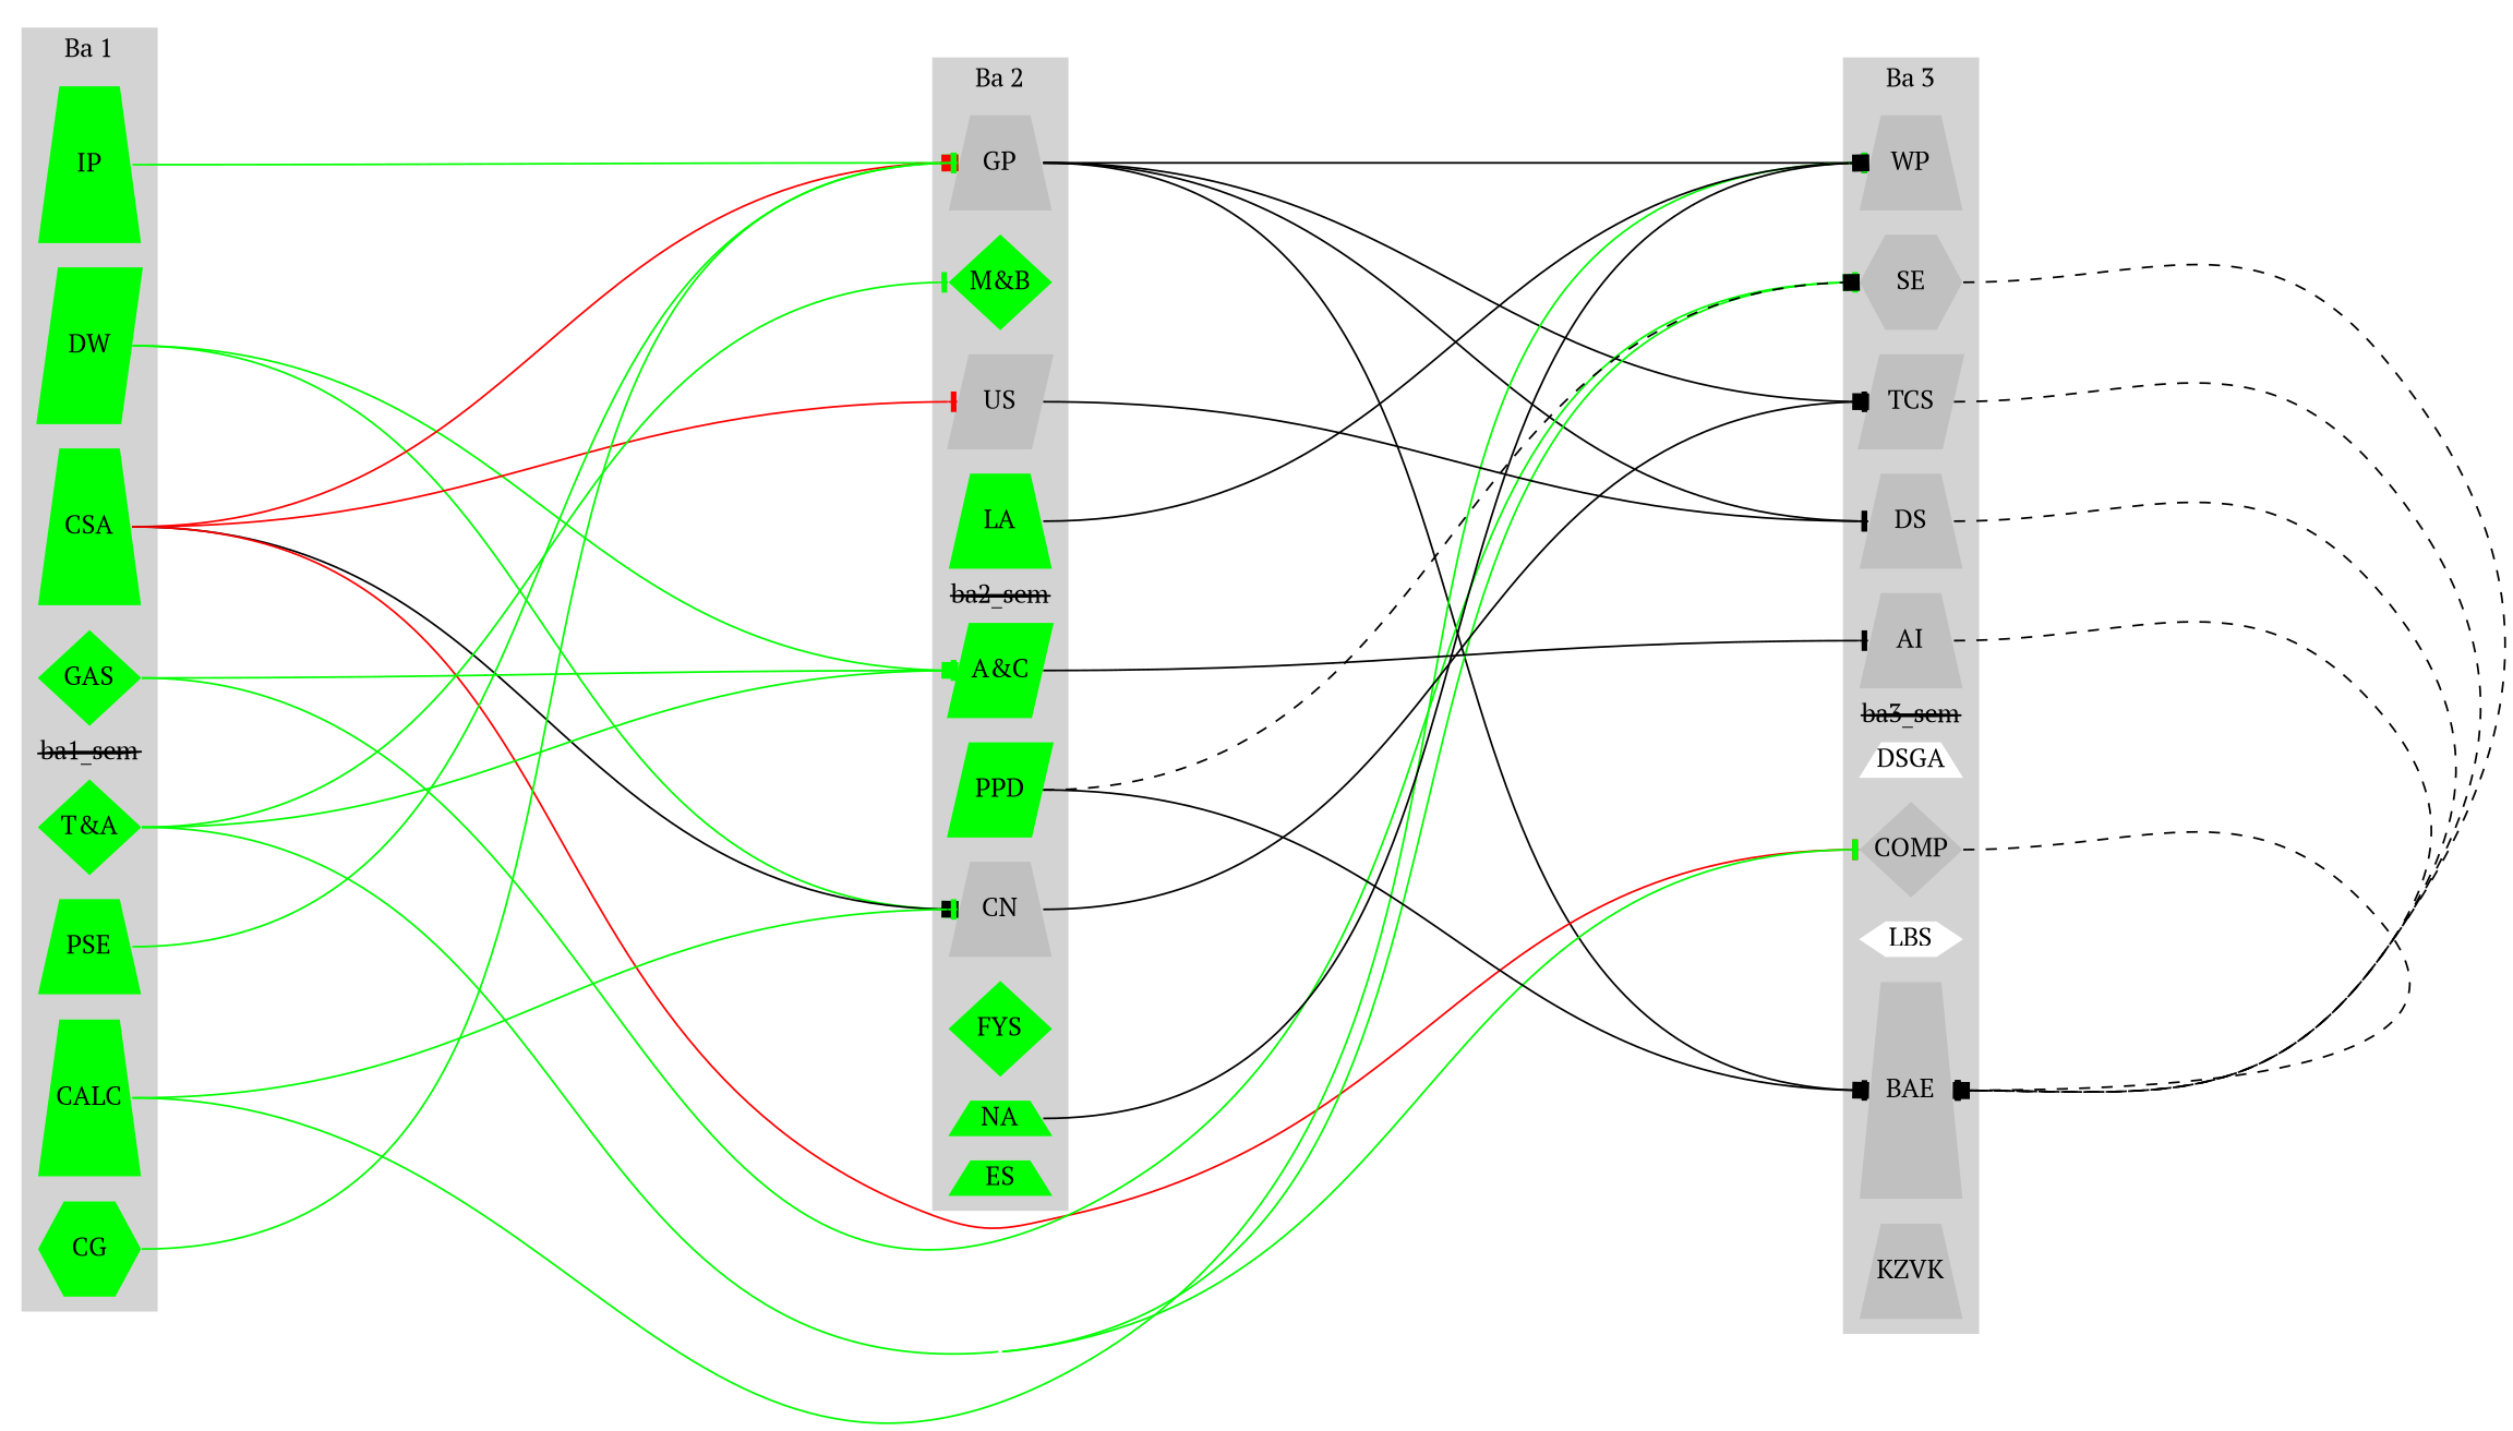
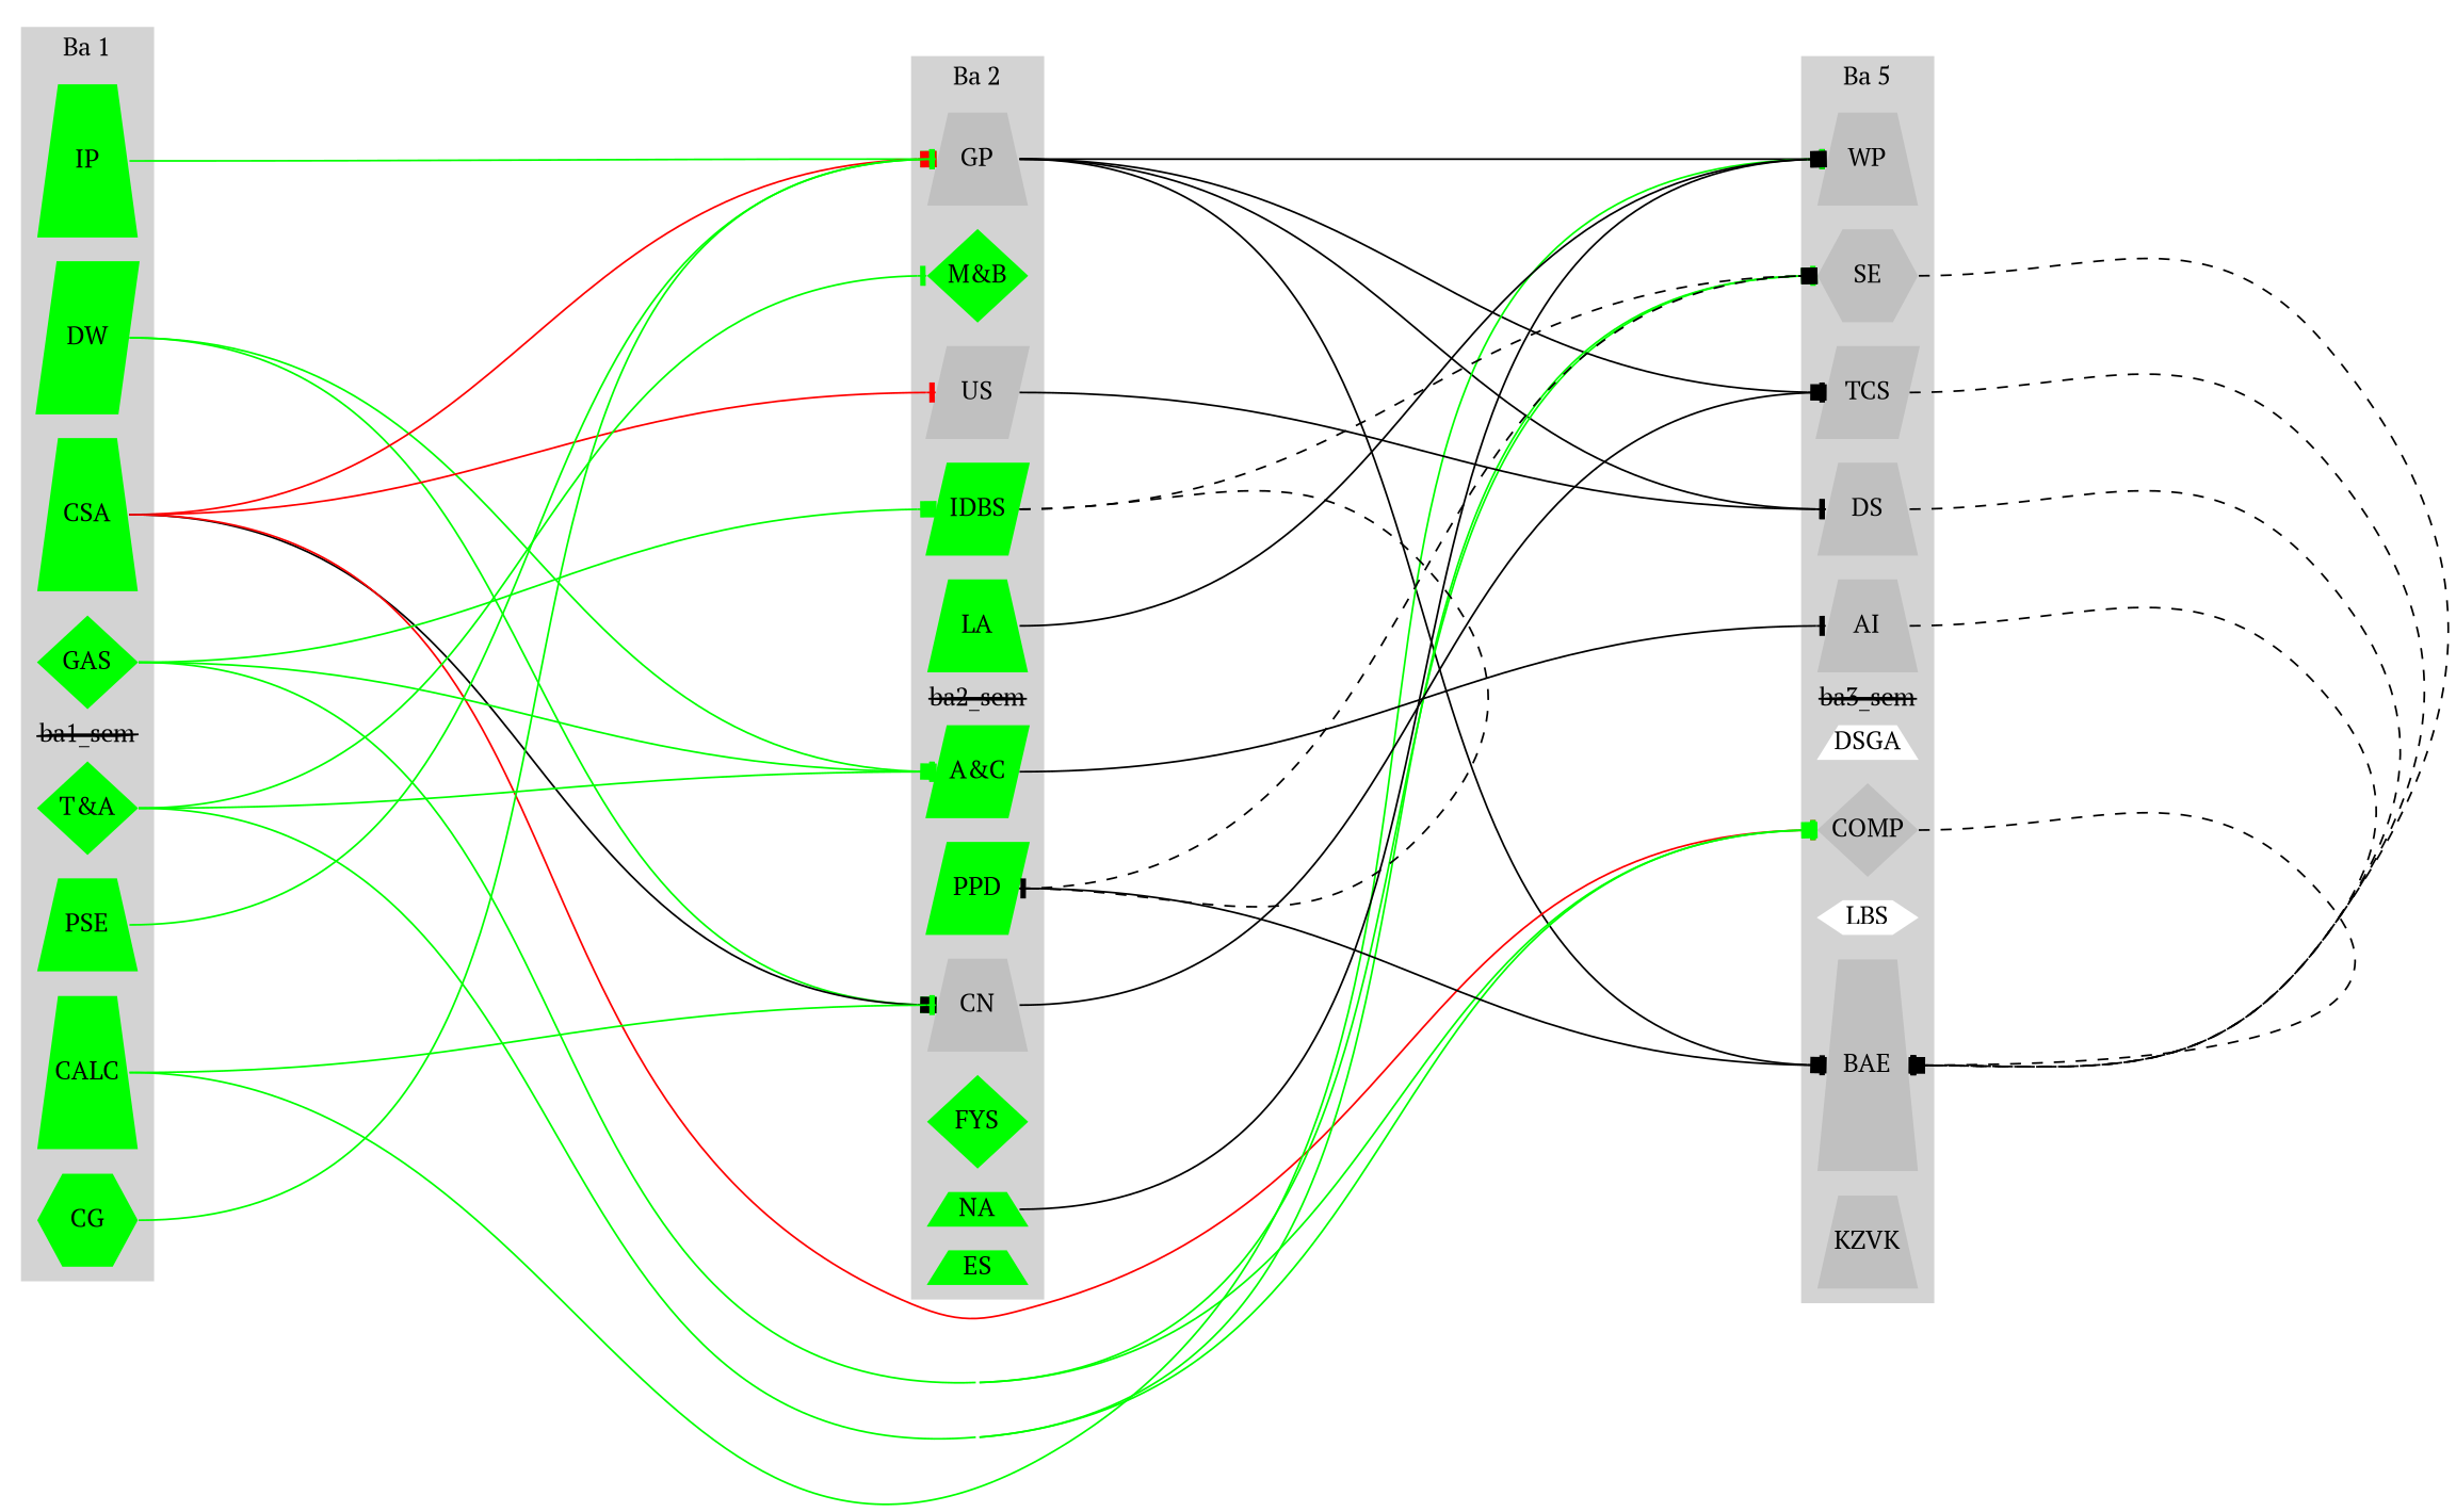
  digraph {
    concentrate=true
    fontname="PT Serif"
    nodesep=0.2
    rankdir=LR
    ranksep=6
    splines=true
    node [color=green fixedsize=true fontname="PT Serif" shape=trapezium style=filled]
    edge [constraint=false fontname="PT Serif" headport=w tailport=e arrowhead=tee]
    IP [height=1.15]
    GP [color=grey height=0.7]
    WP [color=grey height=0.7]
    DW [height=1.15 shape=parallelogram]
    CSA [height=1.15]
    GAS [height=0.7 shape=diamond]
    ba1_sem [color=black height=0 shape=parallelogram]
    n8 [height=0.7 label="T&A" shape=diamond]
    PSE [height=0.7]
    CALC [height=1.15]
    CG [height=0.7 shape=hexagon]
    n12 [height=0.7 label="M&B" shape=diamond]
    US [color=grey height=0.7 shape=parallelogram]
+   IDBS [height=0.7 shape=parallelogram]
    LA [height=0.7]
    ba2_sem [color=black height=0 shape=hexagon]
    n17 [height=0.7 label="A&C" shape=parallelogram]
    PPD [height=0.7 shape=parallelogram]
    CN [color=grey height=0.7]
    FYS [height=0.7 shape=diamond]
    NA [height=0.25]
    ES [height=0.25]
    SE [color=grey height=0.7 shape=hexagon]
    TCS [color=grey height=0.7 shape=parallelogram]
    DS [color=grey height=0.7]
    AI [color=grey height=0.7]
    ba3_sem [color=black height=0 shape=hexagon]
    DSGA [color=white height=0.25]
    COMP [color=grey height=0.7 shape=diamond]
    LBS [color=white height=0.25 shape=hexagon]
    BAE [color=grey height=1.6]
    KZVK [color=grey height=0.7]
    subgraph sub_1 {
      IP
      GP
      WP
    }
    subgraph cluster_2 {
      color=lightgrey
      label="Ba 1"
      style=filled
      IP
      DW
      CSA
      GAS
      ba1_sem
      n8
      PSE
      CALC
      CG
    }
    subgraph cluster_3 {
      color=lightgrey
      label="Ba 2"
      style=filled
      GP
      n12
      US
+     IDBS
      LA
      ba2_sem
      n17
      PPD
      CN
      FYS
      NA
      ES
    }
    subgraph cluster_4 {
      color=lightgrey
      fixedsize=true
      height=200
-     label="Ba 3"
+     label="Ba 5"
      style=filled
      WP
      SE
      TCS
      DS
      AI
      ba3_sem
      DSGA
      COMP
      LBS
      BAE
      KZVK
    }
    IP -> GP [constraint=true headport=nw style=invis tailport=ne arrowhead=""]
    IP -> GP [arrowhead=box color=green]
    GP -> WP [constraint=true headport=nw style=invis tailport=ne arrowhead=""]
    GP -> WP
    GP -> TCS [arrowhead=box]
    GP -> DS
    GP -> BAE [arrowhead=box]
    DW -> n17 [arrowhead=box color=green]
    DW -> CN [arrowhead=box color=green]
    CSA -> GP [arrowhead=box color=red]
    CSA -> US [color=red]
    CSA -> CN [arrowhead=box color=black]
    CSA -> COMP [color=red]
+   GAS -> IDBS [arrowhead=box color=green]
    GAS -> n17 [color=green]
    GAS -> SE [color=green]
+   GAS -> COMP [arrowhead=box color=green]
    n8 -> n12 [color=green]
    n8 -> n17 [color=green]
    n8 -> SE [arrowhead=box color=green]
    n8 -> COMP [color=green]
    PSE -> GP [color=green]
    CALC -> WP [color=green]
    CALC -> CN [color=green]
    CG -> GP [color=green]
    US -> DS
+   IDBS -> PPD [headport=e style=dashed]
+   IDBS -> SE [arrowhead=box style=dashed]
    LA -> WP [arrowhead=box]
    n17 -> AI
    PPD -> SE [arrowhead=box style=dashed]
    PPD -> BAE
    CN -> TCS
    NA -> WP [arrowhead=box]
    SE -> BAE [headport=e style=dashed]
    TCS -> BAE [headport=e style=dashed]
    DS -> BAE [arrowhead=box headport=e style=dashed]
    AI -> BAE [arrowhead=box headport=e style=dashed]
    COMP -> BAE [headport=e style=dashed]
  }
